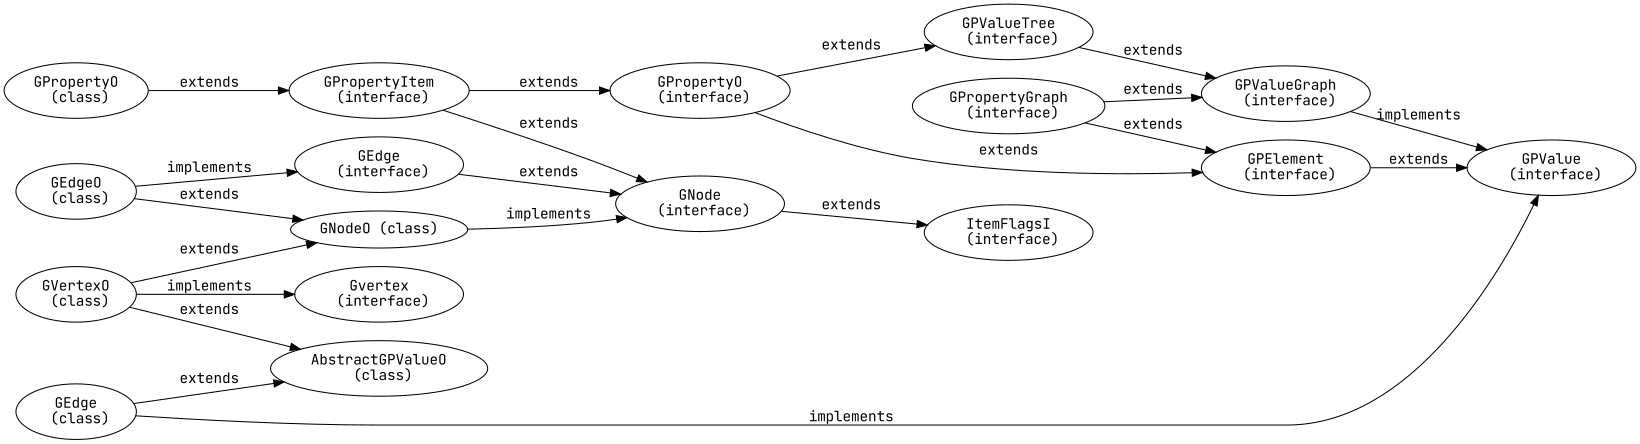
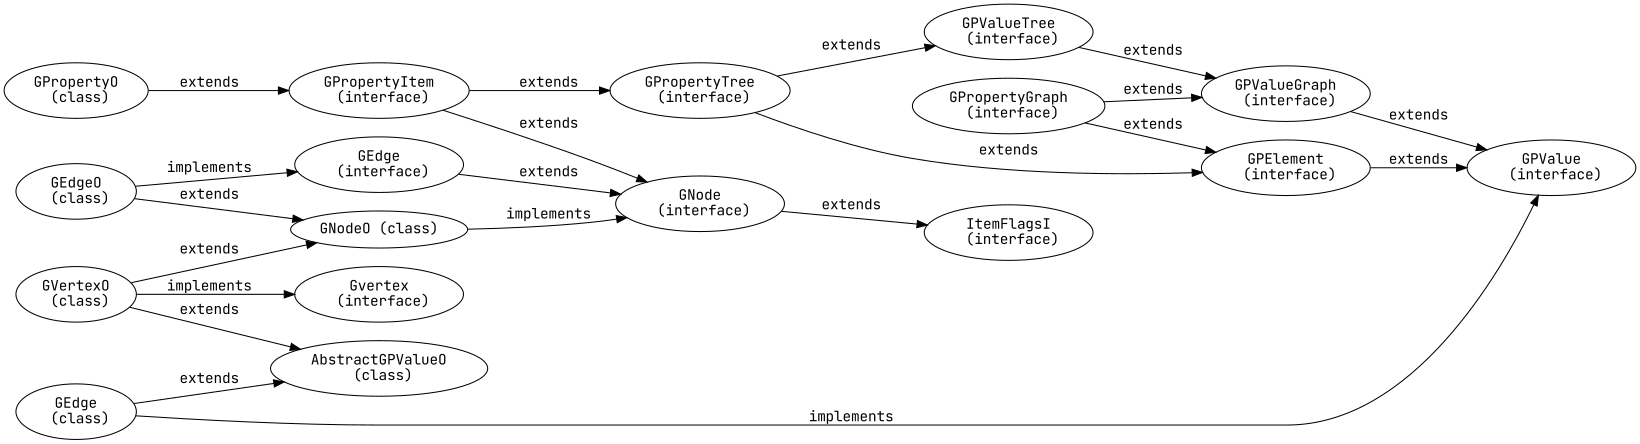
  digraph {
    fontname="JetBrains Mono"
    rankdir=LR
    node [fontname="JetBrains Mono"]
    edge [fontname="JetBrains Mono"]
    n1 [label="GEdge\n (interface)"]
    n2 [label="GNode\n (interface)"]
    n3 [label="ItemFlagsI\n (interface)"]
    n4 [label="GEdgeO\n (class)"]
    n5 [label="GNodeO (class)"]
    n6 [label="Gvertex\n (interface)"]
    n7 [label="GVertexO\n (class)"]
    n8 [label="AbstractGPValueO\n (class)"]
    n9 [label="GPValue\n (interface)"]
    n10 [label="GPValueGraph\n (interface)"]
    n11 [label="GPValueTree\n (interface)"]
    n12 [label="GPElement\n (interface)"]
    n13 [label="GPropertyGraph\n (interface)"]
-   n14 [label="GPropertyO\n (interface)"]
+   n14 [label="GPropertyTree\n (interface)"]
    n15 [label="GPropertyItem\n (interface)"]
    n16 [label="GEdge\n (class)"]
    n17 [label="GPropertyO\n (class)"]
    n1 -> n2 [label=extends]
    n2 -> n3 [label=extends]
    n4 -> n1 [label=implements]
    n4 -> n5 [label=extends]
    n5 -> n2 [label=implements]
    n7 -> n5 [label=extends]
    n7 -> n6 [label=implements]
    n7 -> n8 [label=extends]
-   n10 -> n9 [label=implements]
+   n10 -> n9 [label=extends]
    n11 -> n10 [label=extends]
    n12 -> n9 [label=extends]
    n13 -> n10 [label=extends]
    n13 -> n12 [label=extends]
    n14 -> n11 [label=extends]
    n14 -> n12 [label=extends]
    n15 -> n2 [label=extends]
    n15 -> n14 [label=extends]
    n16 -> n8 [label=extends]
    n16 -> n9 [label=implements]
    n17 -> n15 [label=extends]
  }
